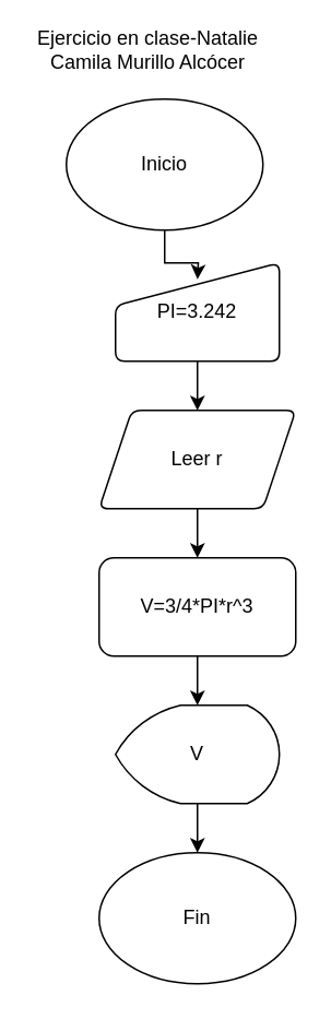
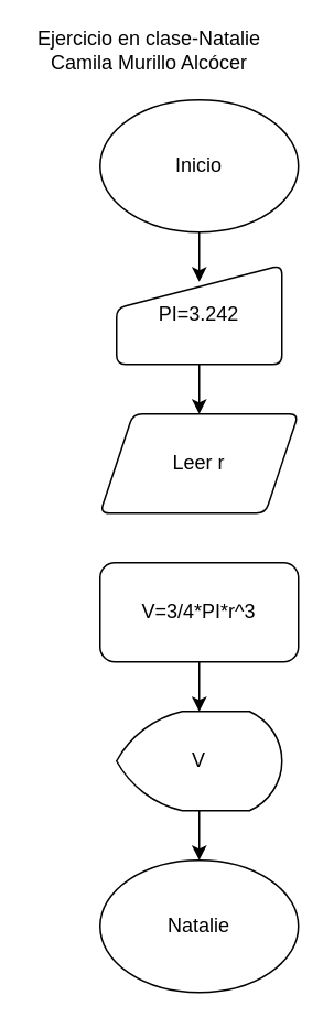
  <mxCell id="0" />
  <mxCell id="1" parent="0" />
  <mxCell id="2" value="" style="edgeStyle=orthogonalEdgeStyle;rounded=0;orthogonalLoop=1;jettySize=auto;html=1;" edge="1" parent="1" source="3"><mxGeometry relative="1" as="geometry"><mxPoint x="120" y="170" as="targetPoint" /></mxGeometry></mxCell>
- <mxCell id="3" value="Inicio" style="ellipse;whiteSpace=wrap;html=1;" vertex="1" parent="1"><mxGeometry x="40" y="60" width="120" height="80" as="geometry" /></mxCell>
+ <mxCell id="3" value="Inicio" style="ellipse;whiteSpace=wrap;html=1;" vertex="1" parent="1"><mxGeometry x="60" y="60" width="120" height="80" as="geometry" /></mxCell>
  <mxCell id="4" value="" style="edgeStyle=orthogonalEdgeStyle;rounded=0;orthogonalLoop=1;jettySize=auto;html=1;" edge="1" parent="1" source="5"><mxGeometry relative="1" as="geometry"><mxPoint x="120" y="250" as="targetPoint" /></mxGeometry></mxCell>
  <mxCell id="5" value="PI=3.242" style="html=1;strokeWidth=1;shape=manualInput;whiteSpace=wrap;rounded=1;size=26;arcSize=11;" vertex="1" parent="1"><mxGeometry x="70" y="160" width="100" height="60" as="geometry" /></mxCell>
- <mxCell id="6" value="" style="edgeStyle=orthogonalEdgeStyle;rounded=0;orthogonalLoop=1;jettySize=auto;html=1;" edge="1" parent="1" source="7" target="9"><mxGeometry relative="1" as="geometry" /></mxCell>
  <mxCell id="7" value="Leer r" style="shape=parallelogram;perimeter=parallelogramPerimeter;whiteSpace=wrap;html=1;fixedSize=1;rounded=1;strokeWidth=1;arcSize=11;" vertex="1" parent="1"><mxGeometry x="60" y="250" width="120" height="60" as="geometry" /></mxCell>
  <mxCell id="8" value="" style="edgeStyle=orthogonalEdgeStyle;rounded=0;orthogonalLoop=1;jettySize=auto;html=1;" edge="1" parent="1" source="9" target="11"><mxGeometry relative="1" as="geometry" /></mxCell>
  <mxCell id="9" value="V=3/4*PI*r^3" style="rounded=1;whiteSpace=wrap;html=1;" vertex="1" parent="1"><mxGeometry x="60" y="340" width="120" height="60" as="geometry" /></mxCell>
  <mxCell id="10" value="" style="edgeStyle=orthogonalEdgeStyle;rounded=0;orthogonalLoop=1;jettySize=auto;html=1;" edge="1" parent="1" source="11" target="12"><mxGeometry relative="1" as="geometry" /></mxCell>
  <mxCell id="11" value="V" style="strokeWidth=1;html=1;shape=mxgraph.flowchart.display;whiteSpace=wrap;" vertex="1" parent="1"><mxGeometry x="70" y="430" width="100" height="60" as="geometry" /></mxCell>
- <mxCell id="12" value="Fin" style="ellipse;whiteSpace=wrap;html=1;strokeWidth=1;" vertex="1" parent="1"><mxGeometry x="60" y="520" width="120" height="80" as="geometry" /></mxCell>
+ <mxCell id="12" value="Natalie" style="ellipse;whiteSpace=wrap;html=1;strokeWidth=1;" vertex="1" parent="1"><mxGeometry x="60" y="520" width="120" height="80" as="geometry" /></mxCell>
  <mxCell id="13" value="Ejercicio en clase-Natalie Camila Murillo Alcócer" style="text;html=1;strokeColor=none;fillColor=none;align=center;verticalAlign=middle;whiteSpace=wrap;rounded=0;" vertex="1" parent="1"><mxGeometry x="20" y="20" width="140" height="20" as="geometry" /></mxCell>
